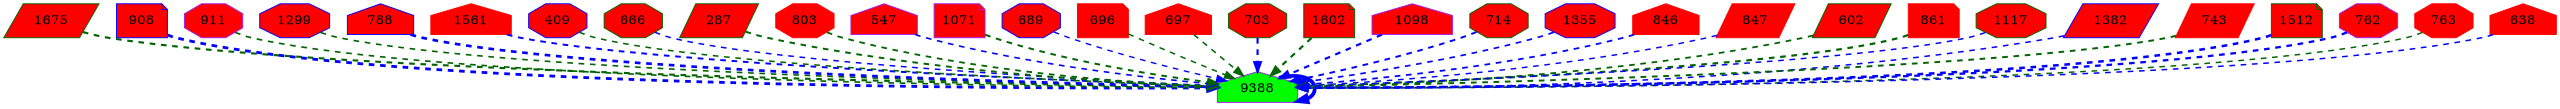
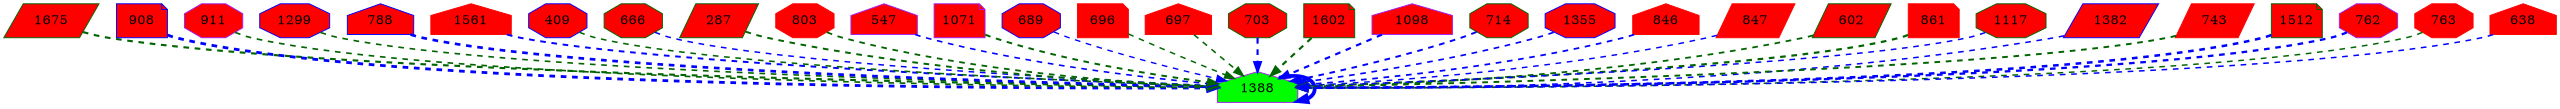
  digraph {
    rankdir=TB
    node [fillcolor="#fe0000" shape=octagon style=filled color=red]
    edge [color=blue penwidth=2.07 style=dashed]
    n1 [label=1675 shape=parallelogram color=darkgreen]
-   n2 [fillcolor="#00fe00" label=9388 shape=house color=purple]
+   n2 [fillcolor="#00fe00" label=1388 shape=house color=purple]
    n3 [label=908 shape=note color=blue]
    n4 [label=911 color=purple]
    n5 [label=1299 color=blue]
    n6 [label=788 shape=house color=blue]
    n7 [label=1561 shape=house]
    n8 [label=409 color=blue]
    n9 [label=666 color=darkgreen]
    n10 [label=287 shape=parallelogram color=darkgreen]
    n11 [label=803]
    n12 [label=547 shape=house color=purple]
    n13 [label=1071 shape=note color=purple]
    n14 [label=689 color=blue]
    n15 [label=696 shape=note]
    n16 [label=697 shape=house]
    n17 [label=703 color=darkgreen]
    n18 [label=1602 shape=note color=darkgreen]
    n19 [label=1098 shape=house color=purple]
    n20 [label=714 color=darkgreen]
    n21 [label=1355 color=blue]
    n22 [label=846 shape=house]
    n23 [label=847 shape=parallelogram]
    n24 [label=602 shape=parallelogram color=darkgreen]
    n25 [label=861 shape=note]
    n26 [label=1117 color=darkgreen]
    n27 [label=1382 shape=parallelogram color=blue]
    n28 [label=743 shape=parallelogram]
    n29 [label=1512 shape=note color=darkgreen]
    n30 [label=762 color=purple]
    n31 [label=763]
    n32 [label=638 shape=house]
    n1 -> n2 [color=darkgreen penwidth=2.26]
    n2 -> n2 [penwidth=4.00 style=""]
    n3 -> n2 [penwidth=3.00]
    n4 -> n2 [color=darkgreen penwidth=1.77]
    n5 -> n2 [color=darkgreen penwidth=1.73]
    n6 -> n2 [penwidth=2.85]
    n7 -> n2
    n8 -> n2 [color=darkgreen penwidth=1.64]
    n9 -> n2 [penwidth=1.58]
    n10 -> n2 [color=darkgreen]
    n11 -> n2 [color=darkgreen penwidth=1.92]
    n12 -> n2 [penwidth=1.71]
    n13 -> n2 [color=darkgreen penwidth=2.08]
    n14 -> n2 [penwidth=1.47]
    n15 -> n2 [color=darkgreen penwidth=1.55]
    n16 -> n2 [color=darkgreen penwidth=1.64]
    n17 -> n2 [penwidth=2.28]
    n18 -> n2 [color=darkgreen penwidth=2.25]
    n19 -> n2 [penwidth=2.29]
    n20 -> n2 [penwidth=2.06]
    n21 -> n2 [penwidth=1.78]
    n22 -> n2 [penwidth=1.88]
    n23 -> n2 [penwidth=1.54]
    n24 -> n2 [color=darkgreen penwidth=1.91]
    n25 -> n2 [color=darkgreen penwidth=2.34]
    n26 -> n2 [penwidth=1.58]
    n27 -> n2 [penwidth=1.61]
    n28 -> n2 [color=darkgreen]
    n29 -> n2 [penwidth=2.70]
    n30 -> n2 [penwidth=2.44]
    n31 -> n2 [color=darkgreen penwidth=1.57]
    n32 -> n2 [penwidth=1.60]
  }
